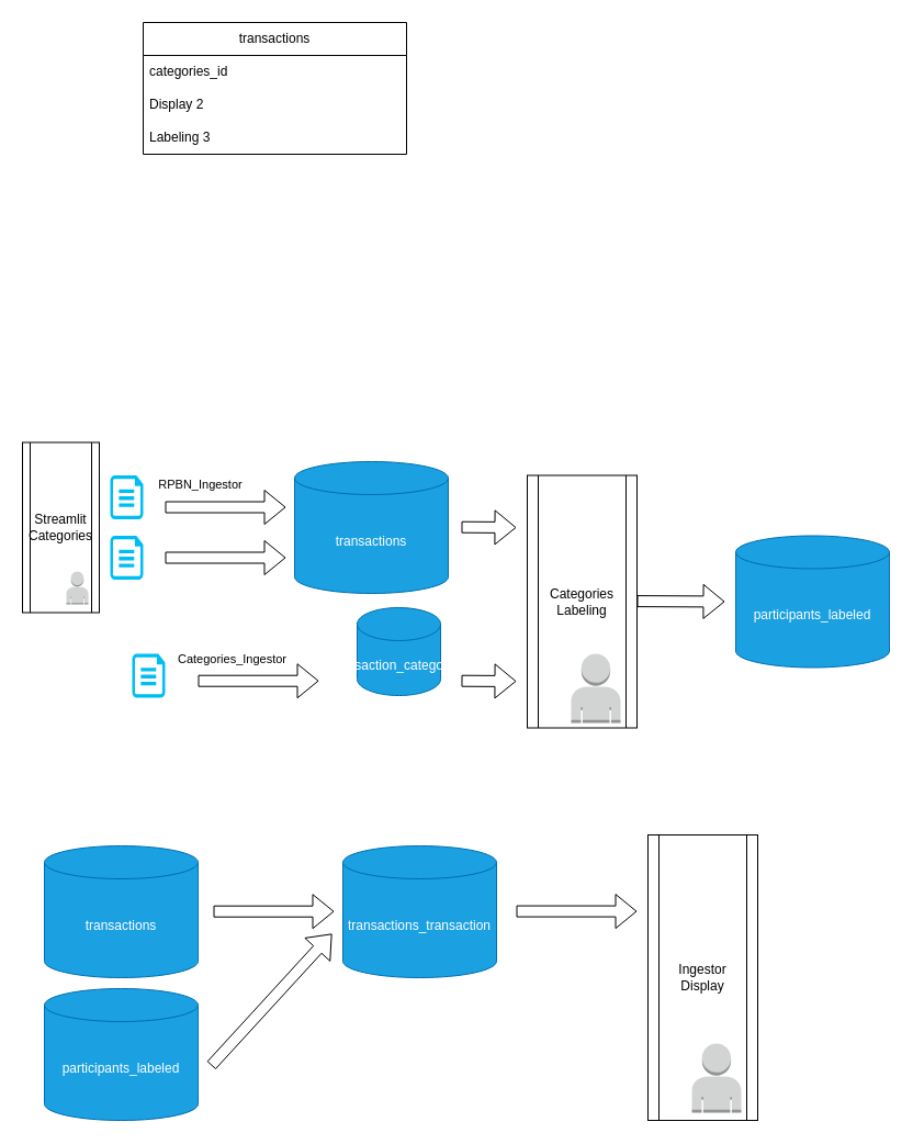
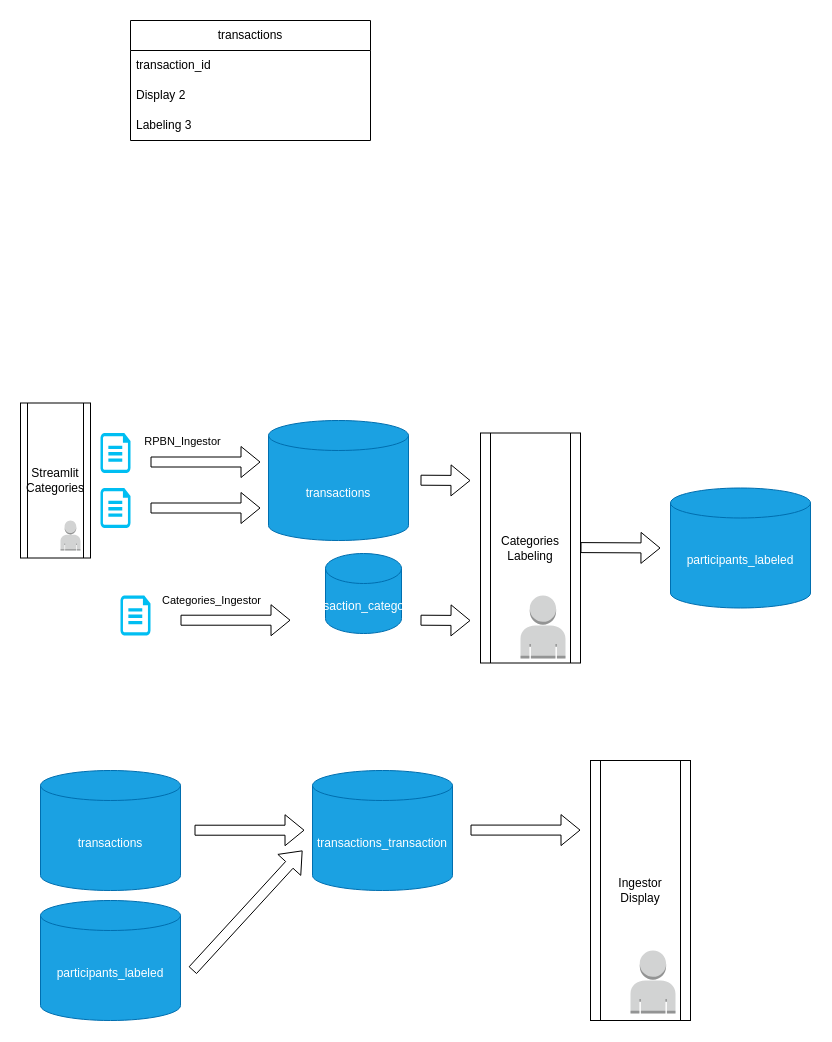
  <mxCell id="0" />
  <mxCell id="1" parent="0" />
  <mxCell id="2" value="transactions" style="shape=cylinder3;whiteSpace=wrap;html=1;boundedLbl=1;backgroundOutline=1;size=15;fillColor=#1ba1e2;fontColor=#ffffff;strokeColor=#006EAF;" parent="1" vertex="1"><mxGeometry x="268" y="420" width="140" height="120" as="geometry" /></mxCell>
  <mxCell id="3" value="" style="shape=flexArrow;endArrow=classic;html=1;" parent="1" edge="1"><mxGeometry width="50" height="50" relative="1" as="geometry"><mxPoint x="150" y="461.5" as="sourcePoint" /><mxPoint x="260" y="461.5" as="targetPoint" /></mxGeometry></mxCell>
  <mxCell id="4" value="RPBN_Ingestor" style="edgeLabel;html=1;align=center;verticalAlign=middle;resizable=0;points=[];" parent="3" vertex="1" connectable="0"><mxGeometry x="-0.643" y="4" relative="1" as="geometry"><mxPoint x="11" y="-17" as="offset" /></mxGeometry></mxCell>
  <mxCell id="5" value="transaction_categories" style="shape=cylinder3;whiteSpace=wrap;html=1;boundedLbl=1;backgroundOutline=1;size=15;fillColor=#1ba1e2;fontColor=#ffffff;strokeColor=#006EAF;" parent="1" vertex="1"><mxGeometry x="325" y="553" width="76" height="80" as="geometry" /></mxCell>
  <mxCell id="6" value="" style="shape=flexArrow;endArrow=classic;html=1;" parent="1" edge="1"><mxGeometry width="50" height="50" relative="1" as="geometry"><mxPoint x="180" y="619.71" as="sourcePoint" /><mxPoint x="290" y="619.71" as="targetPoint" /></mxGeometry></mxCell>
  <mxCell id="7" value="Categories_Ingestor" style="edgeLabel;html=1;align=center;verticalAlign=middle;resizable=0;points=[];" parent="6" vertex="1" connectable="0"><mxGeometry x="-0.643" y="4" relative="1" as="geometry"><mxPoint x="10" y="-16" as="offset" /></mxGeometry></mxCell>
  <mxCell id="8" value="" style="shape=flexArrow;endArrow=classic;html=1;" parent="1" edge="1"><mxGeometry width="50" height="50" relative="1" as="geometry"><mxPoint x="420" y="619.71" as="sourcePoint" /><mxPoint x="470" y="620" as="targetPoint" /></mxGeometry></mxCell>
  <mxCell id="9" value="Categories Labeling" style="shape=process;whiteSpace=wrap;html=1;backgroundOutline=1;" parent="1" vertex="1"><mxGeometry x="480" y="432.5" width="100" height="230" as="geometry" /></mxCell>
  <mxCell id="10" value="" style="shape=flexArrow;endArrow=classic;html=1;" parent="1" edge="1"><mxGeometry width="50" height="50" relative="1" as="geometry"><mxPoint x="420" y="479.71" as="sourcePoint" /><mxPoint x="470" y="480" as="targetPoint" /></mxGeometry></mxCell>
  <mxCell id="11" value="participants_labeled" style="shape=cylinder3;whiteSpace=wrap;html=1;boundedLbl=1;backgroundOutline=1;size=15;fillColor=#1ba1e2;fontColor=#ffffff;strokeColor=#006EAF;" parent="1" vertex="1"><mxGeometry x="670" y="487.5" width="140" height="120" as="geometry" /></mxCell>
  <mxCell id="12" value="" style="verticalLabelPosition=bottom;html=1;verticalAlign=top;align=center;strokeColor=none;fillColor=#00BEF2;shape=mxgraph.azure.cloud_services_configuration_file;pointerEvents=1;" parent="1" vertex="1"><mxGeometry x="100" y="432.5" width="30" height="40" as="geometry" /></mxCell>
  <mxCell id="13" value="" style="verticalLabelPosition=bottom;html=1;verticalAlign=top;align=center;strokeColor=none;fillColor=#00BEF2;shape=mxgraph.azure.cloud_services_configuration_file;pointerEvents=1;" parent="1" vertex="1"><mxGeometry x="100" y="487.5" width="30" height="40" as="geometry" /></mxCell>
  <mxCell id="14" value="" style="shape=flexArrow;endArrow=classic;html=1;" parent="1" edge="1"><mxGeometry width="50" height="50" relative="1" as="geometry"><mxPoint x="150" y="507.5" as="sourcePoint" /><mxPoint x="260" y="507.5" as="targetPoint" /></mxGeometry></mxCell>
  <mxCell id="15" value="transactions" style="shape=cylinder3;whiteSpace=wrap;html=1;boundedLbl=1;backgroundOutline=1;size=15;fillColor=#1ba1e2;fontColor=#ffffff;strokeColor=#006EAF;" parent="1" vertex="1"><mxGeometry x="40" y="770" width="140" height="120" as="geometry" /></mxCell>
  <mxCell id="16" value="Ingestor&lt;br&gt;Display" style="shape=process;whiteSpace=wrap;html=1;backgroundOutline=1;" parent="1" vertex="1"><mxGeometry x="590" y="760" width="100" height="260" as="geometry" /></mxCell>
  <mxCell id="17" value="" style="shape=flexArrow;endArrow=classic;html=1;" parent="1" edge="1"><mxGeometry width="50" height="50" relative="1" as="geometry"><mxPoint x="194" y="829.71" as="sourcePoint" /><mxPoint x="304" y="829.71" as="targetPoint" /></mxGeometry></mxCell>
  <mxCell id="18" value="participants_labeled" style="shape=cylinder3;whiteSpace=wrap;html=1;boundedLbl=1;backgroundOutline=1;size=15;fillColor=#1ba1e2;fontColor=#ffffff;strokeColor=#006EAF;" parent="1" vertex="1"><mxGeometry x="40" y="900" width="140" height="120" as="geometry" /></mxCell>
  <mxCell id="19" value="" style="shape=flexArrow;endArrow=classic;html=1;" parent="1" edge="1"><mxGeometry width="50" height="50" relative="1" as="geometry"><mxPoint x="192" y="970" as="sourcePoint" /><mxPoint x="302" y="850" as="targetPoint" /></mxGeometry></mxCell>
  <mxCell id="20" value="Streamlit Categories" style="shape=process;whiteSpace=wrap;html=1;backgroundOutline=1;" parent="1" vertex="1"><mxGeometry x="20" y="402.5" width="70" height="155" as="geometry" /></mxCell>
  <mxCell id="21" value="transactions_transaction" style="shape=cylinder3;whiteSpace=wrap;html=1;boundedLbl=1;backgroundOutline=1;size=15;fillColor=#1ba1e2;fontColor=#ffffff;strokeColor=#006EAF;" parent="1" vertex="1"><mxGeometry x="312" y="770" width="140" height="120" as="geometry" /></mxCell>
  <mxCell id="22" value="" style="shape=flexArrow;endArrow=classic;html=1;" parent="1" edge="1"><mxGeometry width="50" height="50" relative="1" as="geometry"><mxPoint x="470" y="829.58" as="sourcePoint" /><mxPoint x="580" y="829.58" as="targetPoint" /></mxGeometry></mxCell>
  <mxCell id="23" value="" style="shape=flexArrow;endArrow=classic;html=1;" parent="1" edge="1"><mxGeometry width="50" height="50" relative="1" as="geometry"><mxPoint x="580" y="547.08" as="sourcePoint" /><mxPoint x="660" y="547.5" as="targetPoint" /></mxGeometry></mxCell>
  <mxCell id="24" value="" style="outlineConnect=0;dashed=0;verticalLabelPosition=bottom;verticalAlign=top;align=center;html=1;shape=mxgraph.aws3.user;fillColor=#D2D3D3;gradientColor=none;" parent="1" vertex="1"><mxGeometry x="520" y="595" width="45" height="63" as="geometry" /></mxCell>
  <mxCell id="25" value="" style="outlineConnect=0;dashed=0;verticalLabelPosition=bottom;verticalAlign=top;align=center;html=1;shape=mxgraph.aws3.user;fillColor=#D2D3D3;gradientColor=none;" parent="1" vertex="1"><mxGeometry x="630" y="950" width="45" height="63" as="geometry" /></mxCell>
  <mxCell id="26" value="" style="outlineConnect=0;dashed=0;verticalLabelPosition=bottom;verticalAlign=top;align=center;html=1;shape=mxgraph.aws3.user;fillColor=#D2D3D3;gradientColor=none;" parent="1" vertex="1"><mxGeometry x="60" y="520" width="20" height="30" as="geometry" /></mxCell>
  <mxCell id="27" value="transactions" style="swimlane;fontStyle=0;childLayout=stackLayout;horizontal=1;startSize=30;horizontalStack=0;resizeParent=1;resizeParentMax=0;resizeLast=0;collapsible=1;marginBottom=0;whiteSpace=wrap;html=1;" parent="1" vertex="1"><mxGeometry x="130" y="20" width="240" height="120" as="geometry" /></mxCell>
- <mxCell id="28" value="categories_id" style="text;strokeColor=none;fillColor=none;align=left;verticalAlign=middle;spacingLeft=4;spacingRight=4;overflow=hidden;points=[[0,0.5],[1,0.5]];portConstraint=eastwest;rotatable=0;whiteSpace=wrap;html=1;" parent="27" vertex="1"><mxGeometry y="30" width="240" height="30" as="geometry" /></mxCell>
+ <mxCell id="28" value="transaction_id" style="text;strokeColor=none;fillColor=none;align=left;verticalAlign=middle;spacingLeft=4;spacingRight=4;overflow=hidden;points=[[0,0.5],[1,0.5]];portConstraint=eastwest;rotatable=0;whiteSpace=wrap;html=1;" parent="27" vertex="1"><mxGeometry y="30" width="240" height="30" as="geometry" /></mxCell>
  <mxCell id="29" value="Display 2" style="text;strokeColor=none;fillColor=none;align=left;verticalAlign=middle;spacingLeft=4;spacingRight=4;overflow=hidden;points=[[0,0.5],[1,0.5]];portConstraint=eastwest;rotatable=0;whiteSpace=wrap;html=1;" parent="27" vertex="1"><mxGeometry y="60" width="240" height="30" as="geometry" /></mxCell>
  <mxCell id="30" value="Labeling 3" style="text;strokeColor=none;fillColor=none;align=left;verticalAlign=middle;spacingLeft=4;spacingRight=4;overflow=hidden;points=[[0,0.5],[1,0.5]];portConstraint=eastwest;rotatable=0;whiteSpace=wrap;html=1;" parent="27" vertex="1"><mxGeometry y="90" width="240" height="30" as="geometry" /></mxCell>
  <mxCell id="31" value="" style="verticalLabelPosition=bottom;html=1;verticalAlign=top;align=center;strokeColor=none;fillColor=#00BEF2;shape=mxgraph.azure.cloud_services_configuration_file;pointerEvents=1;" parent="1" vertex="1"><mxGeometry x="120" y="595" width="30" height="40" as="geometry" /></mxCell>
